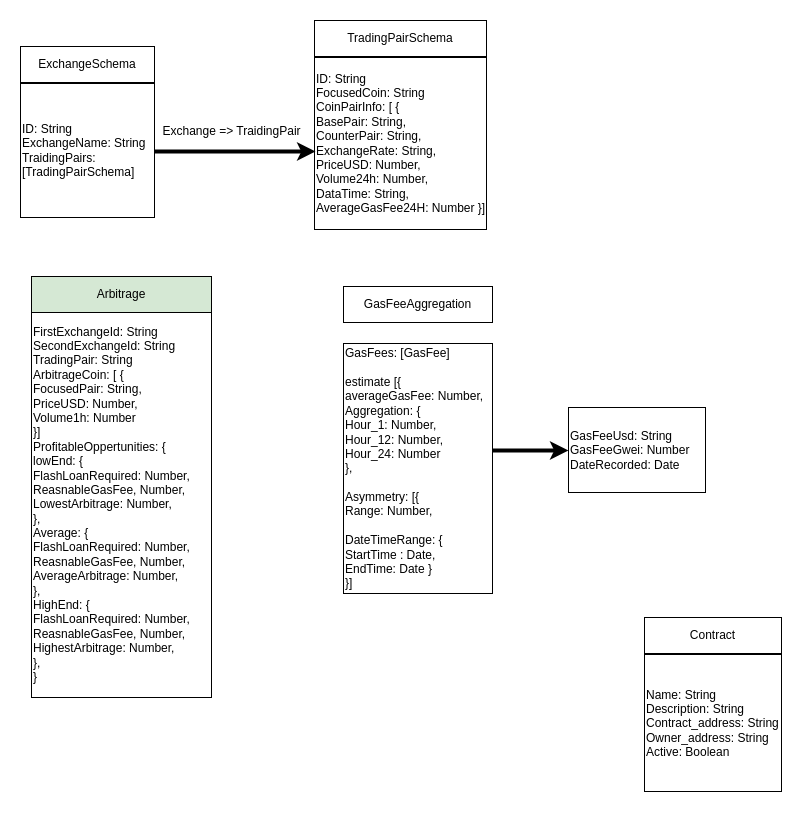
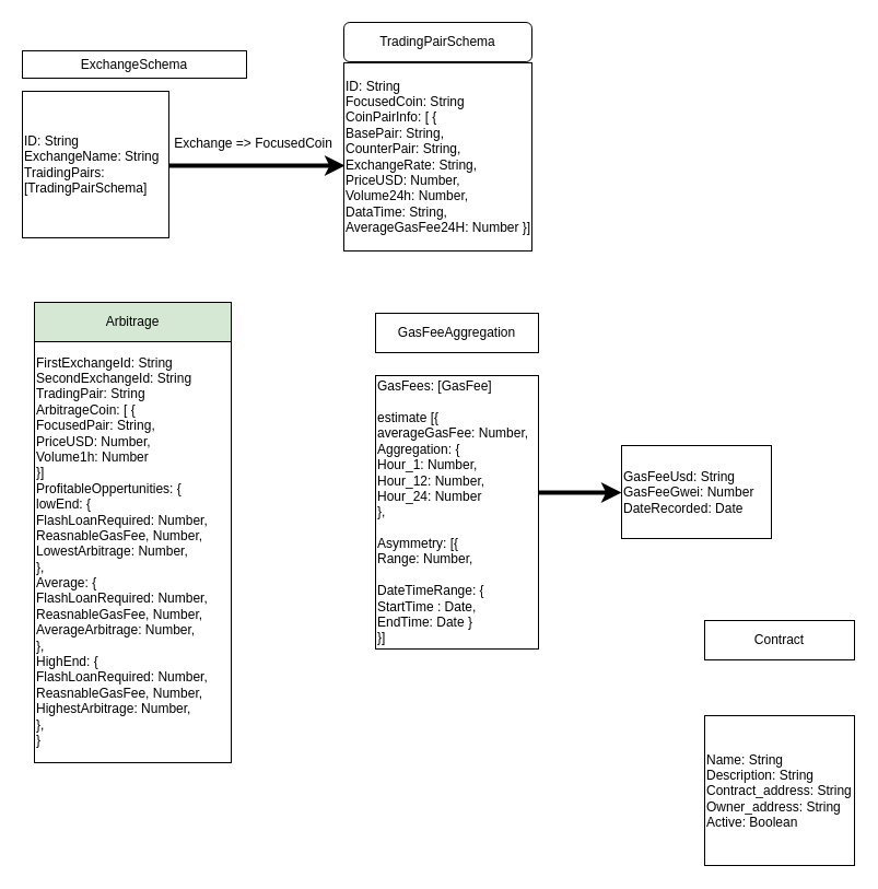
  <mxCell id="0" />
  <mxCell id="1" parent="0" />
  <mxCell id="2" value="ID: String&lt;br&gt;FocusedCoin: String&lt;br&gt;CoinPairInfo: [ {&lt;br&gt;BasePair: String,&lt;br&gt;CounterPair: String,&lt;br&gt;ExchangeRate: String,&lt;br&gt;PriceUSD: Number,&lt;br&gt;Volume24h: Number,&lt;br&gt;DataTime: String,&lt;br&gt;AverageGasFee24H: Number }]" style="whiteSpace=wrap;html=1;aspect=fixed;align=left;" vertex="1" parent="1"><mxGeometry x="314" y="57" width="172" height="172" as="geometry" /></mxCell>
- <mxCell id="3" value="TradingPairSchema" style="rounded=0;whiteSpace=wrap;html=1;" vertex="1" parent="1"><mxGeometry x="314" y="20" width="172" height="36" as="geometry" /></mxCell>
+ <mxCell id="3" value="TradingPairSchema" style="whiteSpace=wrap;html=1;rounded=1;" vertex="1" parent="1"><mxGeometry x="314" y="20" width="172" height="36" as="geometry" /></mxCell>
  <mxCell id="4" style="edgeStyle=orthogonalEdgeStyle;rounded=0;orthogonalLoop=1;jettySize=auto;html=1;entryX=0.006;entryY=0.547;entryDx=0;entryDy=0;entryPerimeter=0;strokeWidth=4;strokeColor=#000000;" edge="1" parent="1" source="5" target="2"><mxGeometry relative="1" as="geometry"><Array as="points"><mxPoint x="185" y="151" /><mxPoint x="185" y="151" /></Array></mxGeometry></mxCell>
  <mxCell id="5" value="ID: String&lt;br&gt;ExchangeName: String&lt;br&gt;TraidingPairs: [TradingPairSchema]" style="whiteSpace=wrap;html=1;aspect=fixed;align=left;" vertex="1" parent="1"><mxGeometry x="20" y="83" width="134" height="134" as="geometry" /></mxCell>
- <mxCell id="6" value="ExchangeSchema" style="rounded=0;whiteSpace=wrap;html=1;" vertex="1" parent="1"><mxGeometry x="20" y="46" width="134" height="36" as="geometry" /></mxCell>
- <mxCell id="7" value="&lt;font color=&quot;#000000&quot;&gt;Exchange =&amp;gt; TraidingPair&lt;/font&gt;" style="text;html=1;align=center;verticalAlign=middle;resizable=0;points=[];autosize=1;" vertex="1" parent="1"><mxGeometry x="157" y="122" width="148" height="18" as="geometry" /></mxCell>
+ <mxCell id="6" value="ExchangeSchema" style="rounded=0;whiteSpace=wrap;html=1;" vertex="1" parent="1"><mxGeometry x="20" y="46" width="205" height="25" as="geometry" /></mxCell>
+ <mxCell id="7" value="&lt;font color=&quot;#000000&quot;&gt;Exchange =&amp;gt; FocusedCoin&lt;/font&gt;" style="text;html=1;align=center;verticalAlign=middle;resizable=0;points=[];autosize=1;" vertex="1" parent="1"><mxGeometry x="157" y="122" width="148" height="18" as="geometry" /></mxCell>
  <mxCell id="8" style="edgeStyle=orthogonalEdgeStyle;rounded=0;orthogonalLoop=1;jettySize=auto;html=1;strokeColor=#000000;strokeWidth=4;" edge="1" parent="1" source="9" target="13"><mxGeometry relative="1" as="geometry"><Array as="points"><mxPoint x="512" y="450" /><mxPoint x="512" y="450" /></Array></mxGeometry></mxCell>
  <mxCell id="9" value="GasFees: [GasFee]&lt;br&gt;&lt;br&gt;estimate [{&lt;br&gt;averageGasFee: Number,&lt;br&gt;Aggregation: {&lt;br&gt;Hour_1: Number,&lt;br&gt;Hour_12: Number,&lt;br&gt;Hour_24: Number&lt;br&gt;},&lt;br&gt;&lt;br&gt;Asymmetry: [{&lt;br&gt;Range: Number,&lt;br&gt;&lt;br&gt;DateTimeRange: {&lt;br&gt;StartTime : Date,&lt;br&gt;EndTime: Date&amp;nbsp;}&lt;br&gt;}]" style="whiteSpace=wrap;html=1;align=left;" vertex="1" parent="1"><mxGeometry x="343" y="343" width="149" height="250" as="geometry" /></mxCell>
  <mxCell id="10" value="GasFeeAggregation" style="rounded=0;whiteSpace=wrap;html=1;" vertex="1" parent="1"><mxGeometry x="343" y="286" width="149" height="36" as="geometry" /></mxCell>
  <mxCell id="11" value="FirstExchangeId: String&lt;br&gt;SecondExchangeId: String&lt;br&gt;TradingPair: String&lt;br&gt;ArbitrageCoin: [ {&lt;br&gt;FocusedPair: String,&lt;br&gt;PriceUSD: Number,&lt;br&gt;Volume1h: Number&lt;br&gt;}]&lt;br&gt;ProfitableOppertunities: {&lt;br&gt;lowEnd: {&lt;br&gt;FlashLoanRequired: Number,&lt;br&gt;ReasnableGasFee, Number,&lt;br&gt;LowestArbitrage: Number,&lt;br&gt;},&lt;br&gt;Average: {&lt;br&gt;FlashLoanRequired: Number,&lt;br&gt;ReasnableGasFee, Number,&lt;br&gt;AverageArbitrage: Number,&lt;br&gt;},&lt;br&gt;HighEnd: {&lt;br&gt;FlashLoanRequired: Number,&lt;br&gt;ReasnableGasFee, Number,&lt;br&gt;HighestArbitrage: Number,&lt;br&gt;},&lt;br&gt;}" style="whiteSpace=wrap;html=1;align=left;" vertex="1" parent="1"><mxGeometry x="31" y="311" width="180" height="386" as="geometry" /></mxCell>
  <mxCell id="12" value="Arbitrage" style="rounded=0;whiteSpace=wrap;html=1;fillColor=#d5e8d4;" vertex="1" parent="1"><mxGeometry x="31" y="276" width="180" height="36" as="geometry" /></mxCell>
  <mxCell id="13" value="GasFeeUsd: String&lt;br&gt;GasFeeGwei: Number&lt;br&gt;DateRecorded: Date" style="whiteSpace=wrap;html=1;align=left;" vertex="1" parent="1"><mxGeometry x="568" y="407" width="137" height="85" as="geometry" /></mxCell>
  <mxCell id="14" value="Name: String&lt;br&gt;Description: String&lt;br&gt;Contract_address: String&lt;br&gt;Owner_address: String&lt;br&gt;Active: Boolean" style="whiteSpace=wrap;html=1;aspect=fixed;align=left;" vertex="1" parent="1"><mxGeometry x="644" y="654" width="137" height="137" as="geometry" /></mxCell>
- <mxCell id="15" value="Contract" style="rounded=0;whiteSpace=wrap;html=1;" vertex="1" parent="1"><mxGeometry x="644" y="617" width="137" height="36" as="geometry" /></mxCell>
+ <mxCell id="15" value="Contract" style="rounded=0;whiteSpace=wrap;html=1;" vertex="1" parent="1"><mxGeometry x="644" y="567" width="137" height="36" as="geometry" /></mxCell>
